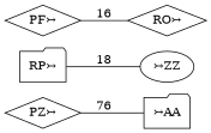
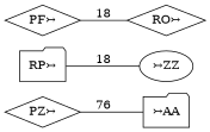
  graph {
    rankdir=LR
    node [shape=diamond]
    n1 [label="PZ↣"]
    n2 [label="↣AA" shape=folder]
    n3 [label="↣ZZ" shape=ellipse]
    n4 [label="RP↣" shape=folder]
    n5 [label="PF↣"]
    n6 [label="RO↣"]
    n1 -- n2 [label=76]
    n4 -- n3 [label=18]
-   n5 -- n6 [label=16]
+   n5 -- n6 [label=18]
  }
